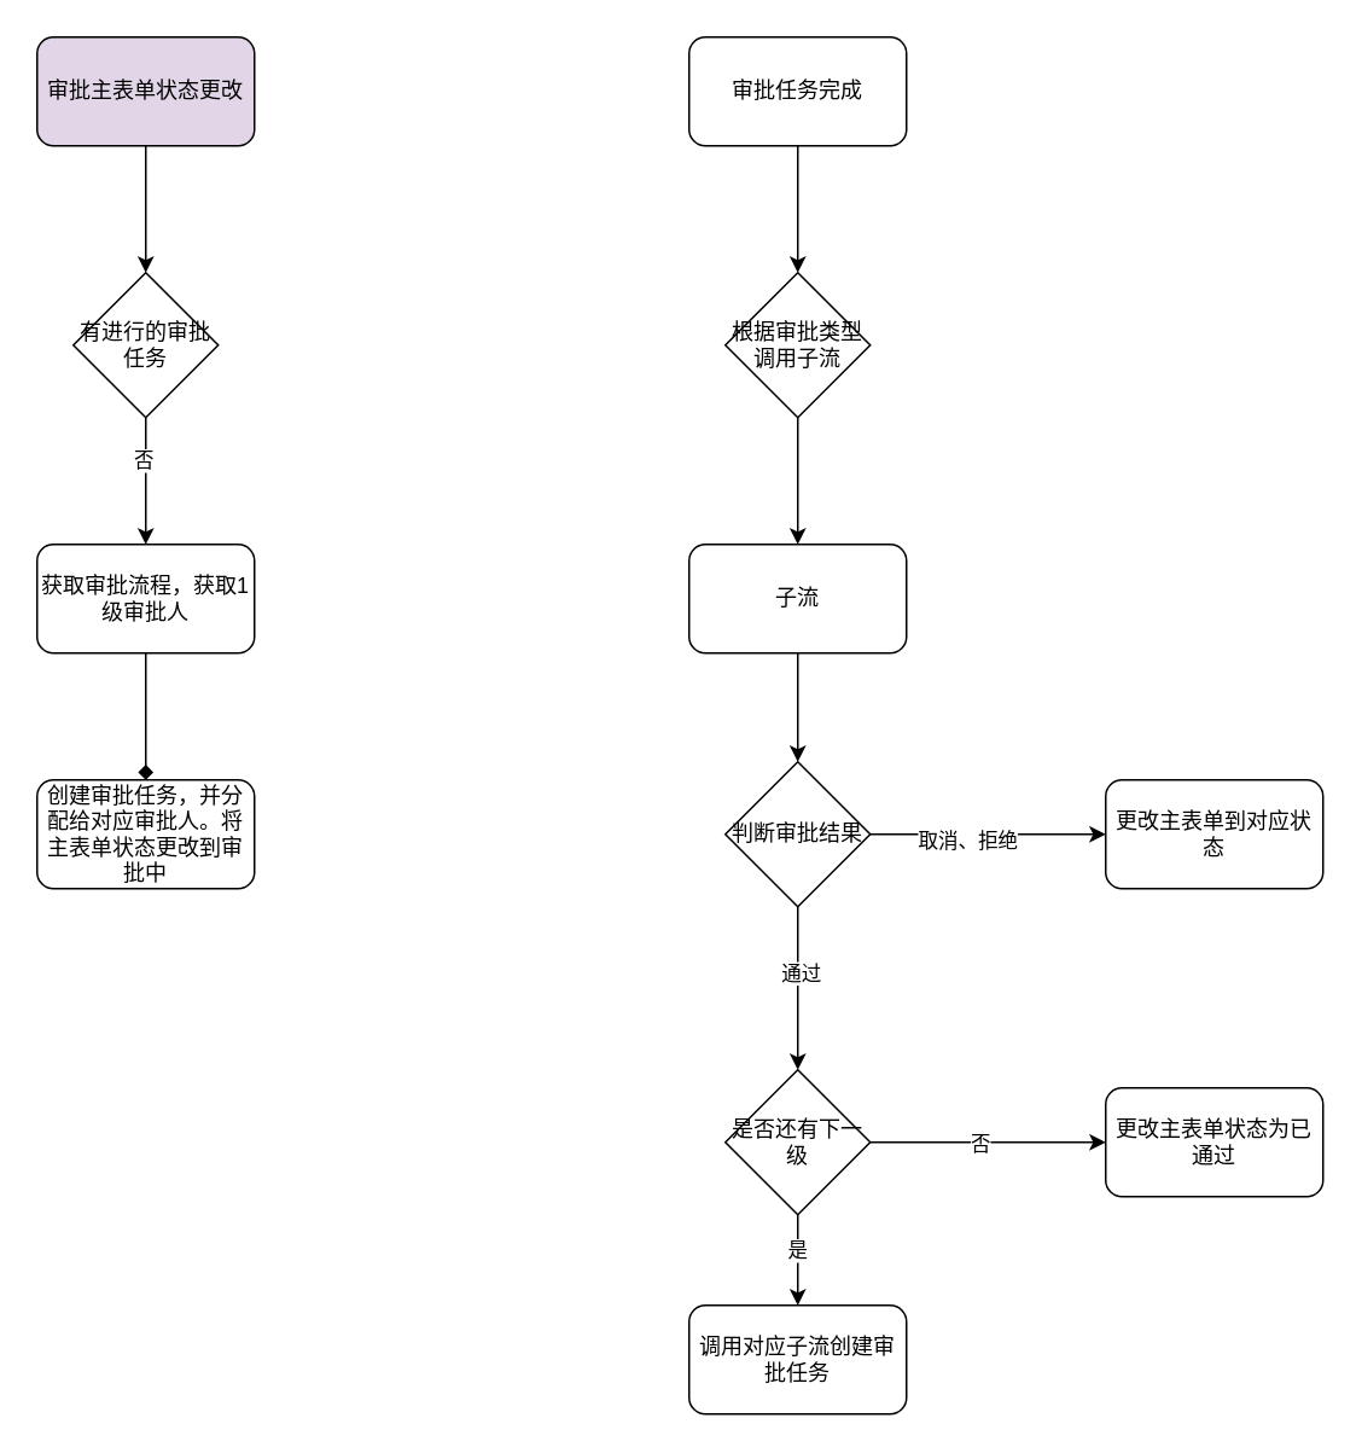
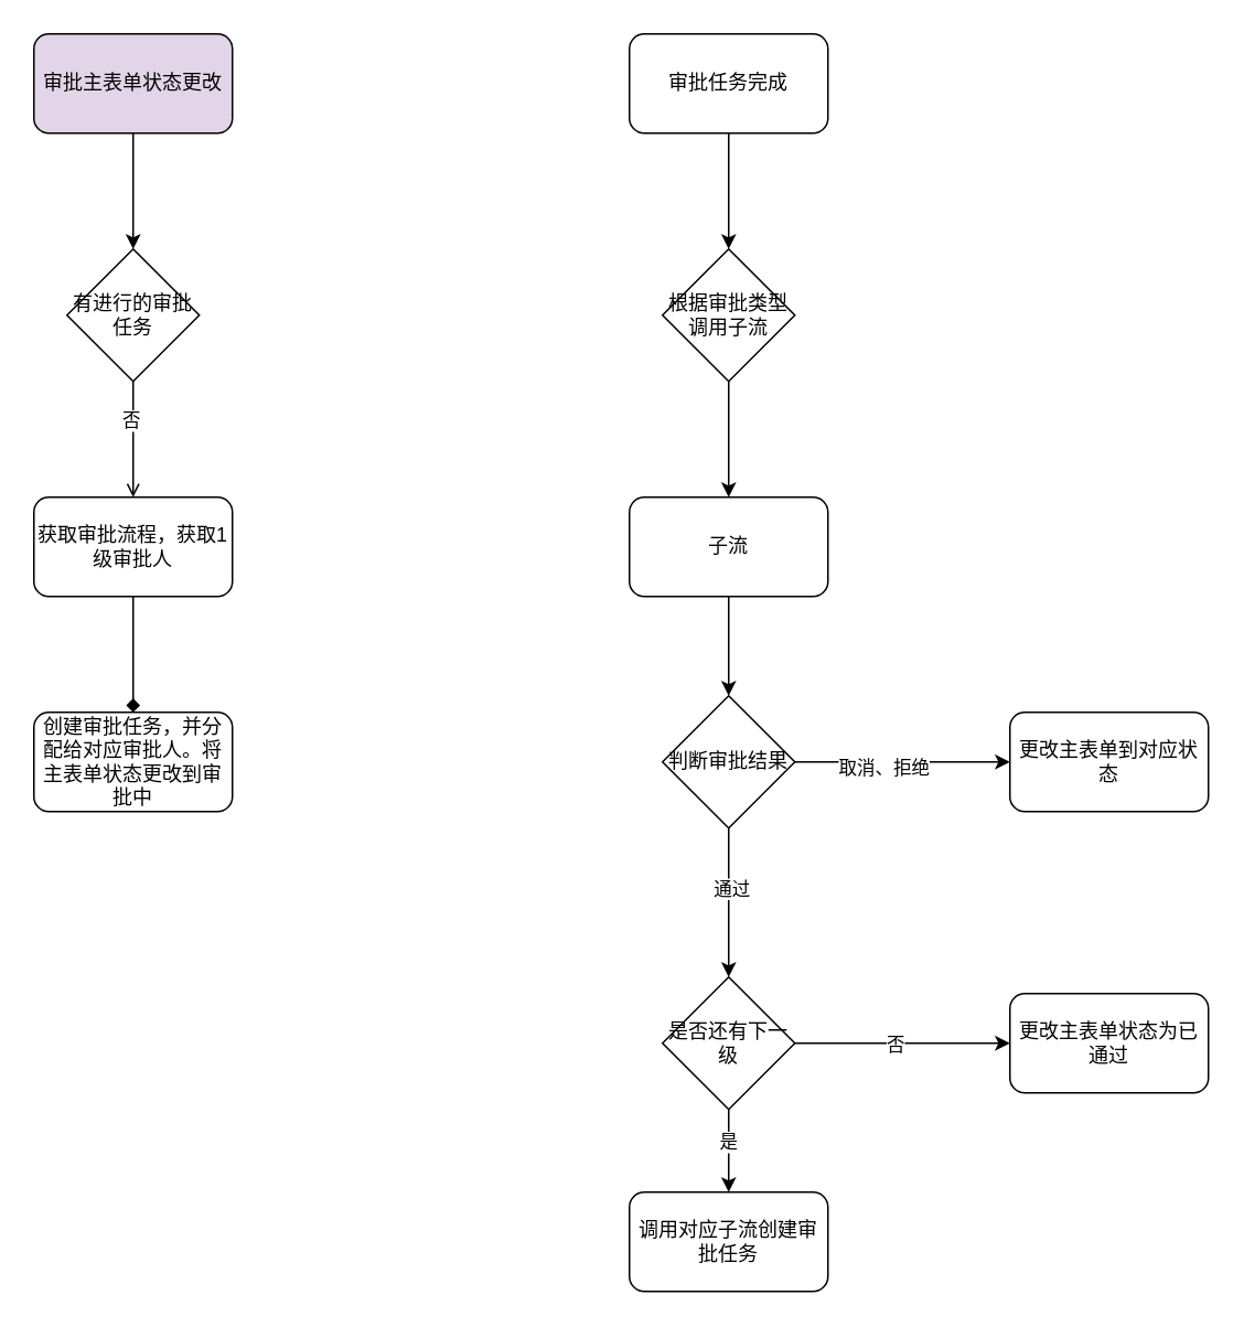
  <mxCell id="0" />
  <mxCell id="1" parent="0" />
  <mxCell id="2" style="edgeStyle=orthogonalEdgeStyle;rounded=0;orthogonalLoop=1;jettySize=auto;html=1;entryX=0.5;entryY=0;entryDx=0;entryDy=0;" edge="1" parent="1" source="3" target="6"><mxGeometry relative="1" as="geometry" /></mxCell>
  <mxCell id="3" value="审批主表单状态更改" style="rounded=1;whiteSpace=wrap;html=1;fillColor=#e1d5e7;" vertex="1" parent="1"><mxGeometry x="20" y="20" width="120" height="60" as="geometry" /></mxCell>
- <mxCell id="4" style="edgeStyle=orthogonalEdgeStyle;rounded=0;orthogonalLoop=1;jettySize=auto;html=1;entryX=0.5;entryY=0;entryDx=0;entryDy=0;" edge="1" parent="1" source="6" target="8"><mxGeometry relative="1" as="geometry" /></mxCell>
+ <mxCell id="4" style="edgeStyle=orthogonalEdgeStyle;rounded=0;orthogonalLoop=1;jettySize=auto;html=1;entryX=0.5;entryY=0;entryDx=0;entryDy=0;endArrow=open;" edge="1" parent="1" source="6" target="8"><mxGeometry relative="1" as="geometry" /></mxCell>
  <mxCell id="5" value="否" style="edgeLabel;html=1;align=center;verticalAlign=middle;resizable=0;points=[];" vertex="1" connectable="0" parent="4"><mxGeometry x="-0.35" y="-2" relative="1" as="geometry"><mxPoint as="offset" /></mxGeometry></mxCell>
  <mxCell id="6" value="有进行的审批任务" style="rhombus;whiteSpace=wrap;html=1;" vertex="1" parent="1"><mxGeometry x="40" y="150" width="80" height="80" as="geometry" /></mxCell>
  <mxCell id="7" style="edgeStyle=orthogonalEdgeStyle;rounded=0;orthogonalLoop=1;jettySize=auto;html=1;entryX=0.5;entryY=0;entryDx=0;entryDy=0;endArrow=diamond;" edge="1" parent="1" source="8" target="9"><mxGeometry relative="1" as="geometry" /></mxCell>
  <mxCell id="8" value="获取审批流程，获取1级审批人" style="rounded=1;whiteSpace=wrap;html=1;" vertex="1" parent="1"><mxGeometry x="20" y="300" width="120" height="60" as="geometry" /></mxCell>
  <mxCell id="9" value="创建审批任务，并分配给对应审批人。将主表单状态更改到审批中" style="rounded=1;whiteSpace=wrap;html=1;" vertex="1" parent="1"><mxGeometry x="20" y="430" width="120" height="60" as="geometry" /></mxCell>
  <mxCell id="10" style="edgeStyle=orthogonalEdgeStyle;rounded=0;orthogonalLoop=1;jettySize=auto;html=1;entryX=0.5;entryY=0;entryDx=0;entryDy=0;" edge="1" parent="1" source="11" target="13"><mxGeometry relative="1" as="geometry" /></mxCell>
  <mxCell id="11" value="审批任务完成" style="rounded=1;whiteSpace=wrap;html=1;" vertex="1" parent="1"><mxGeometry x="380" y="20" width="120" height="60" as="geometry" /></mxCell>
  <mxCell id="12" style="edgeStyle=orthogonalEdgeStyle;rounded=0;orthogonalLoop=1;jettySize=auto;html=1;entryX=0.5;entryY=0;entryDx=0;entryDy=0;" edge="1" parent="1" source="13" target="15"><mxGeometry relative="1" as="geometry" /></mxCell>
  <mxCell id="13" value="根据审批类型调用子流" style="rhombus;whiteSpace=wrap;html=1;" vertex="1" parent="1"><mxGeometry x="400" y="150" width="80" height="80" as="geometry" /></mxCell>
  <mxCell id="14" style="edgeStyle=orthogonalEdgeStyle;rounded=0;orthogonalLoop=1;jettySize=auto;html=1;entryX=0.5;entryY=0;entryDx=0;entryDy=0;" edge="1" parent="1" source="15" target="20"><mxGeometry relative="1" as="geometry" /></mxCell>
  <mxCell id="15" value="子流" style="rounded=1;whiteSpace=wrap;html=1;" vertex="1" parent="1"><mxGeometry x="380" y="300" width="120" height="60" as="geometry" /></mxCell>
  <mxCell id="16" style="edgeStyle=orthogonalEdgeStyle;rounded=0;orthogonalLoop=1;jettySize=auto;html=1;entryX=0;entryY=0.5;entryDx=0;entryDy=0;" edge="1" parent="1" source="20" target="21"><mxGeometry relative="1" as="geometry"><mxPoint x="600" y="460" as="targetPoint" /></mxGeometry></mxCell>
  <mxCell id="17" value="取消、拒绝" style="edgeLabel;html=1;align=center;verticalAlign=middle;resizable=0;points=[];" vertex="1" connectable="0" parent="16"><mxGeometry x="-0.181" y="-3" relative="1" as="geometry"><mxPoint as="offset" /></mxGeometry></mxCell>
  <mxCell id="18" style="edgeStyle=orthogonalEdgeStyle;rounded=0;orthogonalLoop=1;jettySize=auto;html=1;entryX=0.5;entryY=0;entryDx=0;entryDy=0;" edge="1" parent="1" source="20" target="26"><mxGeometry relative="1" as="geometry" /></mxCell>
  <mxCell id="19" value="通过" style="edgeLabel;html=1;align=center;verticalAlign=middle;resizable=0;points=[];" vertex="1" connectable="0" parent="18"><mxGeometry x="-0.207" y="1" relative="1" as="geometry"><mxPoint as="offset" /></mxGeometry></mxCell>
  <mxCell id="20" value="判断审批结果" style="rhombus;whiteSpace=wrap;html=1;" vertex="1" parent="1"><mxGeometry x="400" y="420" width="80" height="80" as="geometry" /></mxCell>
  <mxCell id="21" value="更改主表单到对应状态" style="rounded=1;whiteSpace=wrap;html=1;" vertex="1" parent="1"><mxGeometry x="610" y="430" width="120" height="60" as="geometry" /></mxCell>
  <mxCell id="22" style="edgeStyle=orthogonalEdgeStyle;rounded=0;orthogonalLoop=1;jettySize=auto;html=1;entryX=0.5;entryY=0;entryDx=0;entryDy=0;" edge="1" parent="1" source="26" target="27"><mxGeometry relative="1" as="geometry" /></mxCell>
  <mxCell id="23" value="是" style="edgeLabel;html=1;align=center;verticalAlign=middle;resizable=0;points=[];" vertex="1" connectable="0" parent="22"><mxGeometry x="-0.232" y="-1" relative="1" as="geometry"><mxPoint as="offset" /></mxGeometry></mxCell>
  <mxCell id="24" style="edgeStyle=orthogonalEdgeStyle;rounded=0;orthogonalLoop=1;jettySize=auto;html=1;entryX=0;entryY=0.5;entryDx=0;entryDy=0;" edge="1" parent="1" source="26" target="28"><mxGeometry relative="1" as="geometry" /></mxCell>
  <mxCell id="25" value="否" style="edgeLabel;html=1;align=center;verticalAlign=middle;resizable=0;points=[];" vertex="1" connectable="0" parent="24"><mxGeometry x="0.244" relative="1" as="geometry"><mxPoint x="-21" as="offset" /></mxGeometry></mxCell>
  <mxCell id="26" value="是否还有下一级" style="rhombus;whiteSpace=wrap;html=1;" vertex="1" parent="1"><mxGeometry x="400" y="590" width="80" height="80" as="geometry" /></mxCell>
  <mxCell id="27" value="调用对应子流创建审批任务" style="rounded=1;whiteSpace=wrap;html=1;" vertex="1" parent="1"><mxGeometry x="380" y="720" width="120" height="60" as="geometry" /></mxCell>
  <mxCell id="28" value="更改主表单状态为已通过" style="rounded=1;whiteSpace=wrap;html=1;" vertex="1" parent="1"><mxGeometry x="610" y="600" width="120" height="60" as="geometry" /></mxCell>
